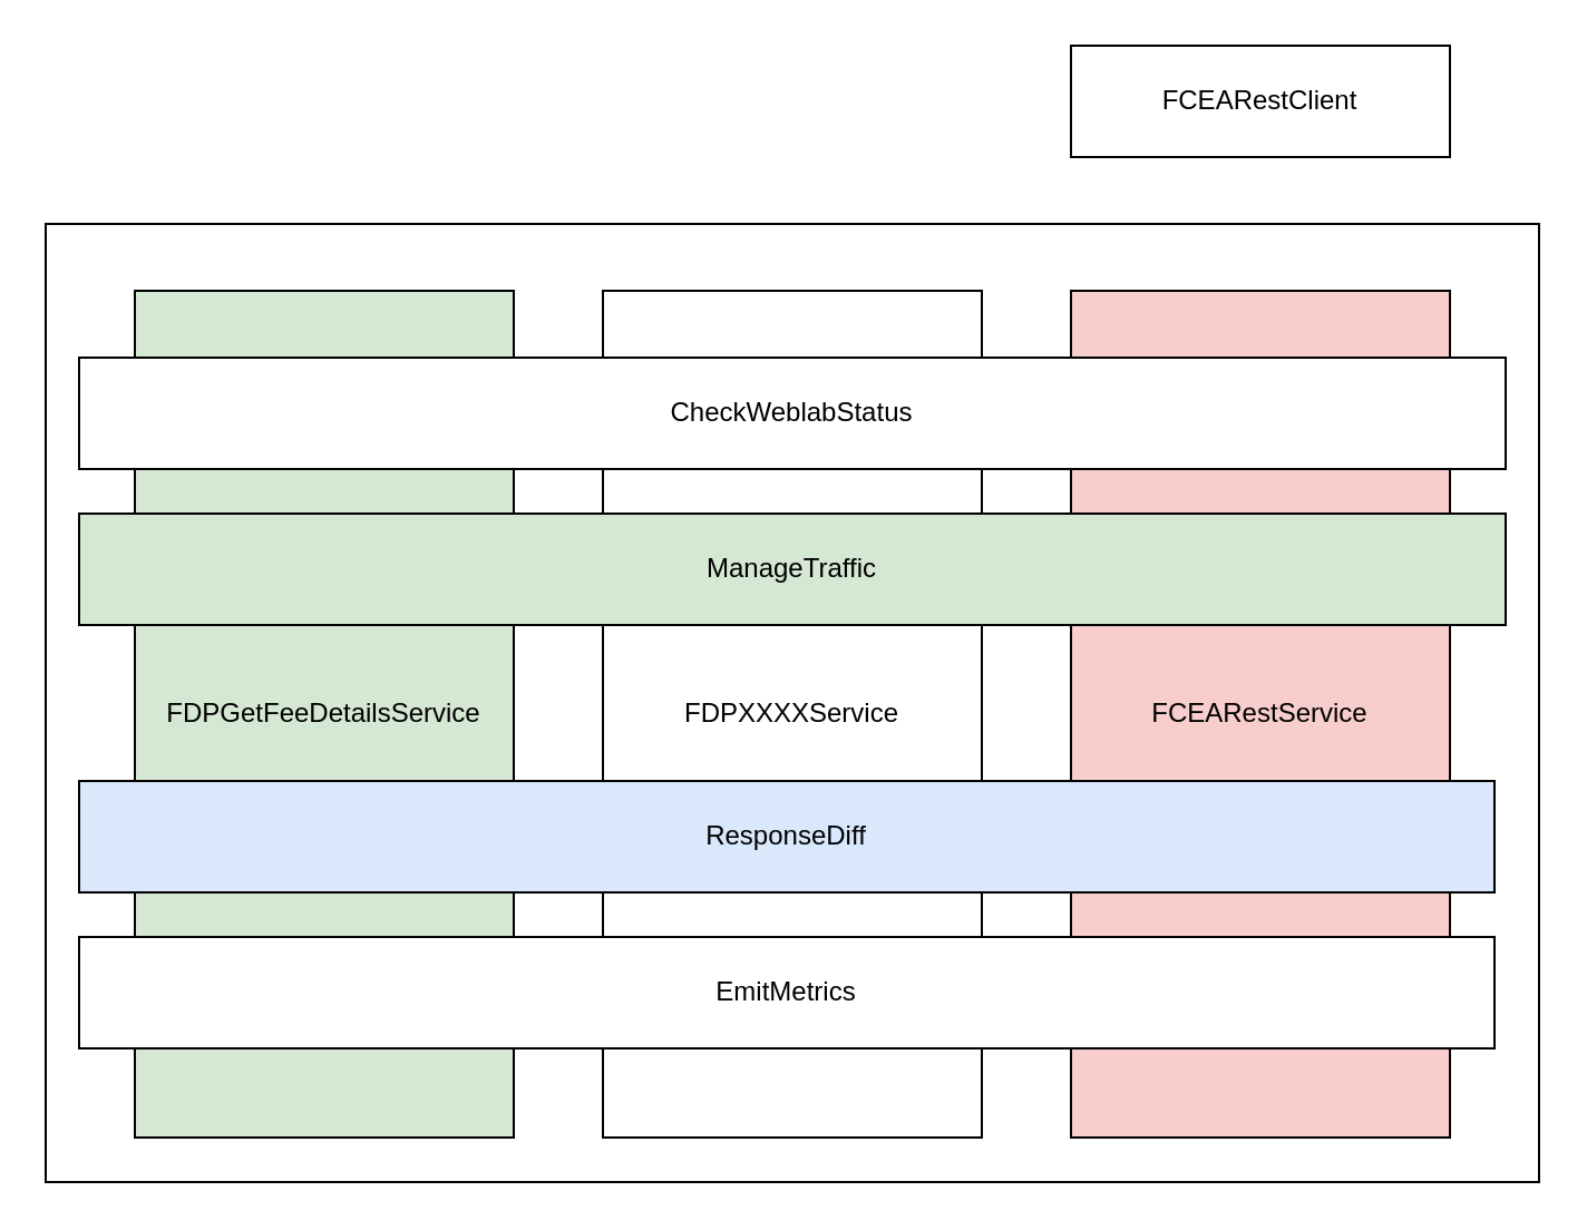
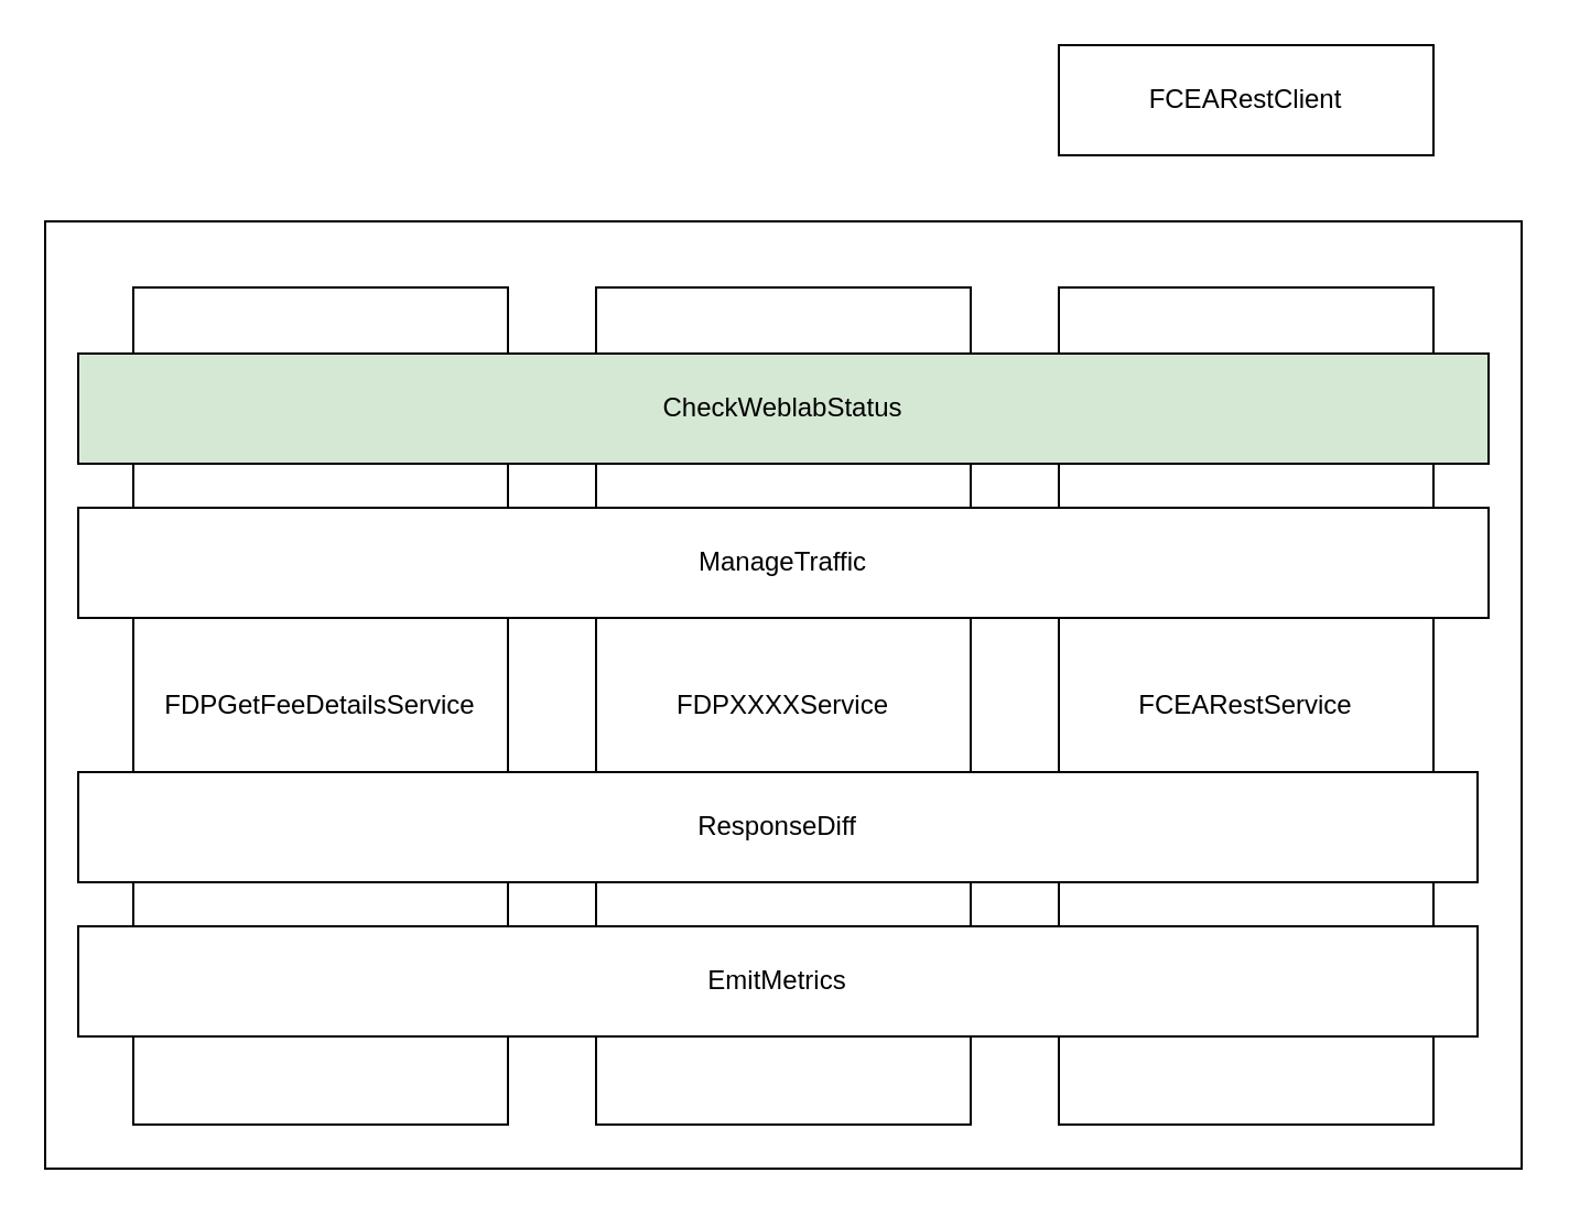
  <mxCell id="0" />
  <mxCell id="1" parent="0" />
  <mxCell id="2" value="" style="rounded=0;whiteSpace=wrap;html=1;" parent="1" vertex="1"><mxGeometry x="20" y="100" width="670" height="430" as="geometry" /></mxCell>
- <mxCell id="3" value="FDPGetFeeDetailsService" style="rounded=0;whiteSpace=wrap;html=1;fillColor=#d5e8d4;" parent="1" vertex="1"><mxGeometry x="60" y="130" width="170" height="380" as="geometry" /></mxCell>
+ <mxCell id="3" value="FDPGetFeeDetailsService" style="rounded=0;whiteSpace=wrap;html=1;" parent="1" vertex="1"><mxGeometry x="60" y="130" width="170" height="380" as="geometry" /></mxCell>
  <mxCell id="4" style="edgeStyle=orthogonalEdgeStyle;rounded=0;orthogonalLoop=1;jettySize=auto;html=1;exitX=0.5;exitY=1;exitDx=0;exitDy=0;" parent="1" edge="1"><mxGeometry relative="1" as="geometry"><mxPoint x="245" y="300" as="sourcePoint" /><mxPoint x="245" y="300" as="targetPoint" /></mxGeometry></mxCell>
  <mxCell id="5" value="FDPXXXXService" style="rounded=0;whiteSpace=wrap;html=1;" vertex="1" parent="1"><mxGeometry x="270" y="130" width="170" height="380" as="geometry" /></mxCell>
- <mxCell id="6" value="FCEARestService" style="rounded=0;whiteSpace=wrap;html=1;fillColor=#f8cecc;" vertex="1" parent="1"><mxGeometry x="480" y="130" width="170" height="380" as="geometry" /></mxCell>
- <mxCell id="7" value="CheckWeblabStatus" style="rounded=0;whiteSpace=wrap;html=1;" parent="1" vertex="1"><mxGeometry x="35" y="160" width="640" height="50" as="geometry" /></mxCell>
- <mxCell id="8" value="ResponseDiff" style="rounded=0;whiteSpace=wrap;html=1;fillColor=#dae8fc;" parent="1" vertex="1"><mxGeometry x="35" y="350" width="635" height="50" as="geometry" /></mxCell>
- <mxCell id="9" value="ManageTraffic" style="rounded=0;whiteSpace=wrap;html=1;fillColor=#d5e8d4;" vertex="1" parent="1"><mxGeometry x="35" y="230" width="640" height="50" as="geometry" /></mxCell>
+ <mxCell id="6" value="FCEARestService" style="rounded=0;whiteSpace=wrap;html=1;" vertex="1" parent="1"><mxGeometry x="480" y="130" width="170" height="380" as="geometry" /></mxCell>
+ <mxCell id="7" value="CheckWeblabStatus" style="rounded=0;whiteSpace=wrap;html=1;fillColor=#d5e8d4;" parent="1" vertex="1"><mxGeometry x="35" y="160" width="640" height="50" as="geometry" /></mxCell>
+ <mxCell id="8" value="ResponseDiff" style="rounded=0;whiteSpace=wrap;html=1;" parent="1" vertex="1"><mxGeometry x="35" y="350" width="635" height="50" as="geometry" /></mxCell>
+ <mxCell id="9" value="ManageTraffic" style="rounded=0;whiteSpace=wrap;html=1;" vertex="1" parent="1"><mxGeometry x="35" y="230" width="640" height="50" as="geometry" /></mxCell>
  <mxCell id="10" value="EmitMetrics" style="rounded=0;whiteSpace=wrap;html=1;" vertex="1" parent="1"><mxGeometry x="35" y="420" width="635" height="50" as="geometry" /></mxCell>
  <mxCell id="11" value="FCEARestClient" style="rounded=0;whiteSpace=wrap;html=1;" vertex="1" parent="1"><mxGeometry x="480" y="20" width="170" height="50" as="geometry" /></mxCell>
